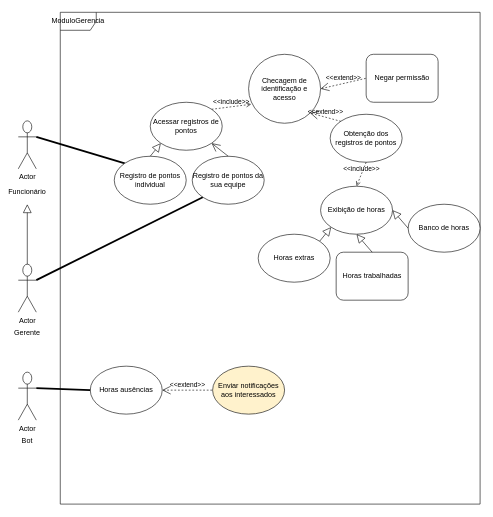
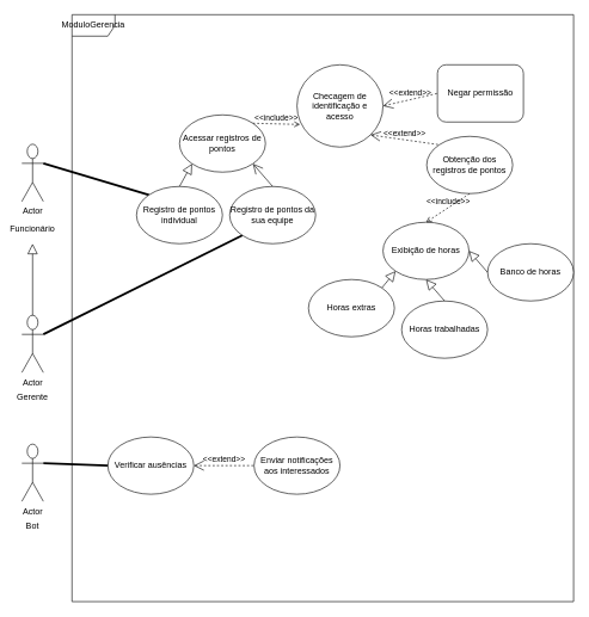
  <mxCell id="0" />
  <mxCell id="1" parent="0" />
  <mxCell id="2" value="ModuloGerencia" style="shape=umlFrame;whiteSpace=wrap;html=1;" parent="1" vertex="1"><mxGeometry x="100" y="20" width="700" height="820" as="geometry" /></mxCell>
  <mxCell id="3" value="Actor" style="shape=umlActor;verticalLabelPosition=bottom;verticalAlign=top;html=1;outlineConnect=0;" parent="1" vertex="1"><mxGeometry x="30" y="201" width="30" height="80" as="geometry" /></mxCell>
  <mxCell id="4" value="" style="endArrow=none;startArrow=none;endFill=0;startFill=0;endSize=8;html=1;verticalAlign=bottom;labelBackgroundColor=none;strokeWidth=3;exitX=1;exitY=0.333;exitDx=0;exitDy=0;exitPerimeter=0;entryX=0;entryY=0;entryDx=0;entryDy=0;" parent="1" source="3" target="9" edge="1"><mxGeometry width="160" relative="1" as="geometry"><mxPoint x="330" y="180" as="sourcePoint" /><mxPoint x="190" y="140" as="targetPoint" /></mxGeometry></mxCell>
  <mxCell id="5" value="Actor" style="shape=umlActor;verticalLabelPosition=bottom;verticalAlign=top;html=1;outlineConnect=0;" parent="1" vertex="1"><mxGeometry x="30" y="440" width="30" height="80" as="geometry" /></mxCell>
  <mxCell id="6" value="Gerente" style="text;html=1;strokeColor=none;fillColor=none;align=center;verticalAlign=middle;whiteSpace=wrap;rounded=0;" parent="1" vertex="1"><mxGeometry x="25" y="544" width="40" height="20" as="geometry" /></mxCell>
  <mxCell id="7" value="Funcionário" style="text;html=1;strokeColor=none;fillColor=none;align=center;verticalAlign=middle;whiteSpace=wrap;rounded=0;" parent="1" vertex="1"><mxGeometry x="20" y="300" width="50" height="40" as="geometry" /></mxCell>
- <mxCell id="8" value="Acessar registros de pontos" style="ellipse;whiteSpace=wrap;html=1;" parent="1" vertex="1"><mxGeometry x="250" y="170" width="120" height="80" as="geometry" /></mxCell>
+ <mxCell id="8" value="Acessar registros de pontos" style="ellipse;whiteSpace=wrap;html=1;" parent="1" vertex="1"><mxGeometry x="250" y="160" width="120" height="80" as="geometry" /></mxCell>
  <mxCell id="9" value="Registro de pontos individual" style="ellipse;whiteSpace=wrap;html=1;" parent="1" vertex="1"><mxGeometry x="190" y="260" width="120" height="80" as="geometry" /></mxCell>
  <mxCell id="10" value="Registro de pontos da sua equipe" style="ellipse;whiteSpace=wrap;html=1;" parent="1" vertex="1"><mxGeometry x="320" y="260" width="120" height="80" as="geometry" /></mxCell>
  <mxCell id="11" value="" style="edgeStyle=none;html=1;endSize=12;endArrow=block;endFill=0;entryX=0;entryY=1;entryDx=0;entryDy=0;exitX=0.5;exitY=0;exitDx=0;exitDy=0;" parent="1" source="9" target="8" edge="1"><mxGeometry width="160" relative="1" as="geometry"><mxPoint x="330" y="300" as="sourcePoint" /><mxPoint x="490" y="300" as="targetPoint" /></mxGeometry></mxCell>
  <mxCell id="12" value="" style="edgeStyle=none;html=1;endSize=12;endArrow=open;endFill=0;entryX=1;entryY=1;entryDx=0;entryDy=0;exitX=0.5;exitY=0;exitDx=0;exitDy=0;" parent="1" source="10" target="8" edge="1"><mxGeometry width="160" relative="1" as="geometry"><mxPoint x="260" y="270" as="sourcePoint" /><mxPoint x="277.574" y="238.284" as="targetPoint" /></mxGeometry></mxCell>
  <mxCell id="13" value="" style="endArrow=none;startArrow=none;endFill=0;startFill=0;endSize=8;html=1;verticalAlign=bottom;labelBackgroundColor=none;strokeWidth=3;entryX=0;entryY=1;entryDx=0;entryDy=0;exitX=1;exitY=0.333;exitDx=0;exitDy=0;exitPerimeter=0;" parent="1" source="5" target="10" edge="1"><mxGeometry width="160" relative="1" as="geometry"><mxPoint x="60" y="460" as="sourcePoint" /><mxPoint x="217.574" y="338.284" as="targetPoint" /></mxGeometry></mxCell>
  <mxCell id="14" value="Checagem de identificação e acesso" style="ellipse;whiteSpace=wrap;html=1;" parent="1" vertex="1"><mxGeometry x="414" y="90" width="120" height="115" as="geometry" /></mxCell>
  <mxCell id="15" value="&amp;lt;&amp;lt;include&amp;gt;&amp;gt;" style="html=1;verticalAlign=bottom;labelBackgroundColor=none;endArrow=open;endFill=0;dashed=1;exitX=1;exitY=0;exitDx=0;exitDy=0;entryX=0.035;entryY=0.725;entryDx=0;entryDy=0;entryPerimeter=0;" parent="1" source="8" target="14" edge="1"><mxGeometry width="160" relative="1" as="geometry"><mxPoint x="330" y="290" as="sourcePoint" /><mxPoint x="490" y="290" as="targetPoint" /></mxGeometry></mxCell>
- <mxCell id="16" value="Obtenção dos registros de pontos" style="ellipse;whiteSpace=wrap;html=1;" parent="1" vertex="1"><mxGeometry x="550" y="190" width="120" height="80" as="geometry" /></mxCell>
+ <mxCell id="16" value="Obtenção dos registros de pontos" style="ellipse;whiteSpace=wrap;html=1;" parent="1" vertex="1"><mxGeometry x="595" y="190" width="120" height="80" as="geometry" /></mxCell>
  <mxCell id="17" value="&amp;lt;&amp;lt;extend&amp;gt;&amp;gt;" style="edgeStyle=none;html=1;startArrow=open;endArrow=none;startSize=12;verticalAlign=bottom;dashed=1;labelBackgroundColor=none;entryX=0;entryY=0;entryDx=0;entryDy=0;exitX=1;exitY=1;exitDx=0;exitDy=0;" parent="1" source="14" target="16" edge="1"><mxGeometry width="160" relative="1" as="geometry"><mxPoint x="360" y="229.5" as="sourcePoint" /><mxPoint x="520" y="229.5" as="targetPoint" /></mxGeometry></mxCell>
  <mxCell id="18" value="Negar permissão" style="whiteSpace=wrap;html=1;rounded=1;" parent="1" vertex="1"><mxGeometry x="610" y="90" width="120" height="80" as="geometry" /></mxCell>
  <mxCell id="19" value="&amp;lt;&amp;lt;extend&amp;gt;&amp;gt;" style="edgeStyle=none;html=1;startArrow=open;endArrow=none;startSize=12;verticalAlign=bottom;dashed=1;labelBackgroundColor=none;entryX=0;entryY=0.5;entryDx=0;entryDy=0;exitX=1;exitY=0.5;exitDx=0;exitDy=0;" parent="1" source="14" target="18" edge="1"><mxGeometry width="160" relative="1" as="geometry"><mxPoint x="526.426" y="168.284" as="sourcePoint" /><mxPoint x="561.574" y="211.716" as="targetPoint" /></mxGeometry></mxCell>
  <mxCell id="20" value="Exibição de horas" style="ellipse;whiteSpace=wrap;html=1;" parent="1" vertex="1"><mxGeometry x="534" y="310" width="120" height="80" as="geometry" /></mxCell>
  <mxCell id="21" value="Horas extras" style="ellipse;whiteSpace=wrap;html=1;" parent="1" vertex="1"><mxGeometry x="430" y="390" width="120" height="80" as="geometry" /></mxCell>
- <mxCell id="22" value="Horas trabalhadas" style="whiteSpace=wrap;html=1;rounded=1;" parent="1" vertex="1"><mxGeometry x="560" y="420" width="120" height="80" as="geometry" /></mxCell>
+ <mxCell id="22" value="Horas trabalhadas" style="ellipse;whiteSpace=wrap;html=1;" parent="1" vertex="1"><mxGeometry x="560" y="420" width="120" height="80" as="geometry" /></mxCell>
  <mxCell id="23" value="Banco de horas" style="ellipse;whiteSpace=wrap;html=1;" parent="1" vertex="1"><mxGeometry x="680" y="340" width="120" height="80" as="geometry" /></mxCell>
  <mxCell id="24" value="" style="edgeStyle=none;html=1;endSize=12;endArrow=block;endFill=0;entryX=0;entryY=1;entryDx=0;entryDy=0;exitX=1;exitY=0;exitDx=0;exitDy=0;" parent="1" source="21" target="20" edge="1"><mxGeometry width="160" relative="1" as="geometry"><mxPoint x="330" y="410" as="sourcePoint" /><mxPoint x="490" y="410" as="targetPoint" /></mxGeometry></mxCell>
  <mxCell id="25" value="" style="edgeStyle=none;html=1;endSize=12;endArrow=block;endFill=0;exitX=0.5;exitY=0;exitDx=0;exitDy=0;" parent="1" source="22" edge="1"><mxGeometry width="160" relative="1" as="geometry"><mxPoint x="542.426" y="411.716" as="sourcePoint" /><mxPoint x="594" y="390" as="targetPoint" /></mxGeometry></mxCell>
  <mxCell id="26" value="" style="edgeStyle=none;html=1;endSize=12;endArrow=block;endFill=0;entryX=1;entryY=0.5;entryDx=0;entryDy=0;exitX=0;exitY=0.5;exitDx=0;exitDy=0;" parent="1" source="23" target="20" edge="1"><mxGeometry width="160" relative="1" as="geometry"><mxPoint x="552.426" y="421.716" as="sourcePoint" /><mxPoint x="571.574" y="398.284" as="targetPoint" /></mxGeometry></mxCell>
  <mxCell id="27" value="&amp;lt;&amp;lt;include&amp;gt;&amp;gt;" style="html=1;verticalAlign=bottom;labelBackgroundColor=none;endArrow=open;endFill=0;dashed=1;entryX=0.5;entryY=0;entryDx=0;entryDy=0;exitX=0.5;exitY=1;exitDx=0;exitDy=0;" parent="1" source="16" target="20" edge="1"><mxGeometry width="160" relative="1" as="geometry"><mxPoint x="330" y="310" as="sourcePoint" /><mxPoint x="600" y="300" as="targetPoint" /></mxGeometry></mxCell>
  <mxCell id="28" value="Actor" style="shape=umlActor;verticalLabelPosition=bottom;verticalAlign=top;html=1;outlineConnect=0;" parent="1" vertex="1"><mxGeometry x="30" y="620" width="30" height="80" as="geometry" /></mxCell>
  <mxCell id="29" value="Bot" style="text;html=1;strokeColor=none;fillColor=none;align=center;verticalAlign=middle;whiteSpace=wrap;rounded=0;" parent="1" vertex="1"><mxGeometry x="25" y="724" width="40" height="20" as="geometry" /></mxCell>
- <mxCell id="30" value="Horas ausências" style="ellipse;whiteSpace=wrap;html=1;" parent="1" vertex="1"><mxGeometry x="150" y="610" width="120" height="80" as="geometry" /></mxCell>
- <mxCell id="31" value="Enviar notificações aos interessados" style="ellipse;whiteSpace=wrap;html=1;fillColor=#fff2cc;" parent="1" vertex="1"><mxGeometry x="354" y="610" width="120" height="80" as="geometry" /></mxCell>
+ <mxCell id="30" value="Verificar ausências" style="ellipse;whiteSpace=wrap;html=1;" parent="1" vertex="1"><mxGeometry x="150" y="610" width="120" height="80" as="geometry" /></mxCell>
+ <mxCell id="31" value="Enviar notificações aos interessados" style="ellipse;whiteSpace=wrap;html=1;" parent="1" vertex="1"><mxGeometry x="354" y="610" width="120" height="80" as="geometry" /></mxCell>
  <mxCell id="32" value="&amp;lt;&amp;lt;extend&amp;gt;&amp;gt;" style="edgeStyle=none;html=1;startArrow=open;endArrow=none;startSize=12;verticalAlign=bottom;dashed=1;labelBackgroundColor=none;exitX=1;exitY=0.5;exitDx=0;exitDy=0;entryX=0;entryY=0.5;entryDx=0;entryDy=0;" parent="1" source="30" target="31" edge="1"><mxGeometry width="160" relative="1" as="geometry"><mxPoint x="300" y="630" as="sourcePoint" /><mxPoint x="460" y="630" as="targetPoint" /></mxGeometry></mxCell>
  <mxCell id="33" value="" style="endArrow=none;startArrow=none;endFill=0;startFill=0;endSize=8;html=1;verticalAlign=bottom;labelBackgroundColor=none;strokeWidth=3;entryX=0;entryY=0.5;entryDx=0;entryDy=0;exitX=1;exitY=0.333;exitDx=0;exitDy=0;exitPerimeter=0;" parent="1" source="28" target="30" edge="1"><mxGeometry width="160" relative="1" as="geometry"><mxPoint x="70" y="476.667" as="sourcePoint" /><mxPoint x="347.574" y="338.284" as="targetPoint" /></mxGeometry></mxCell>
  <mxCell id="34" value="" style="edgeStyle=none;html=1;endSize=12;endArrow=block;endFill=0;exitX=0.5;exitY=0;exitDx=0;exitDy=0;exitPerimeter=0;" edge="1" parent="1" source="5" target="7"><mxGeometry width="160" relative="1" as="geometry"><mxPoint x="260" y="270" as="sourcePoint" /><mxPoint x="277.574" y="238.284" as="targetPoint" /></mxGeometry></mxCell>
